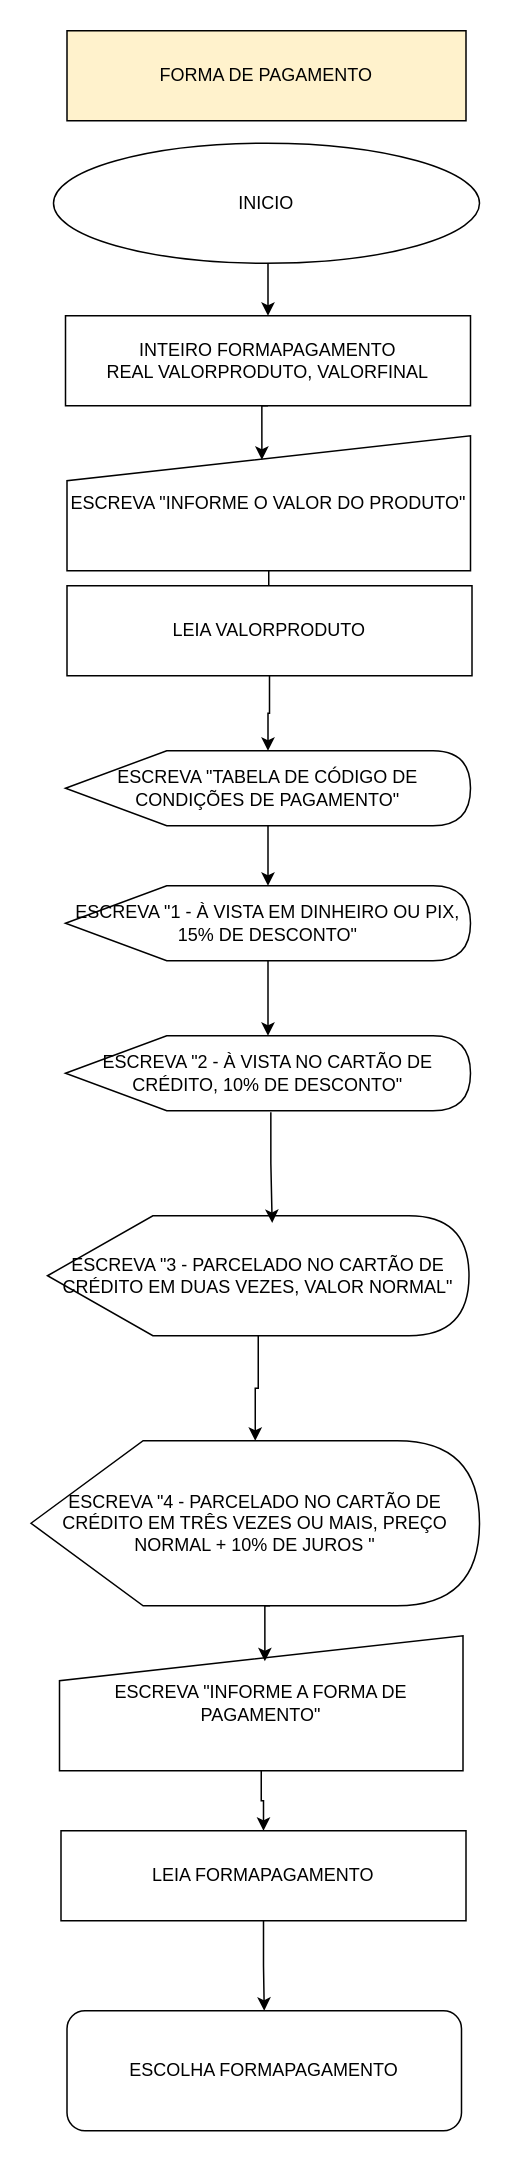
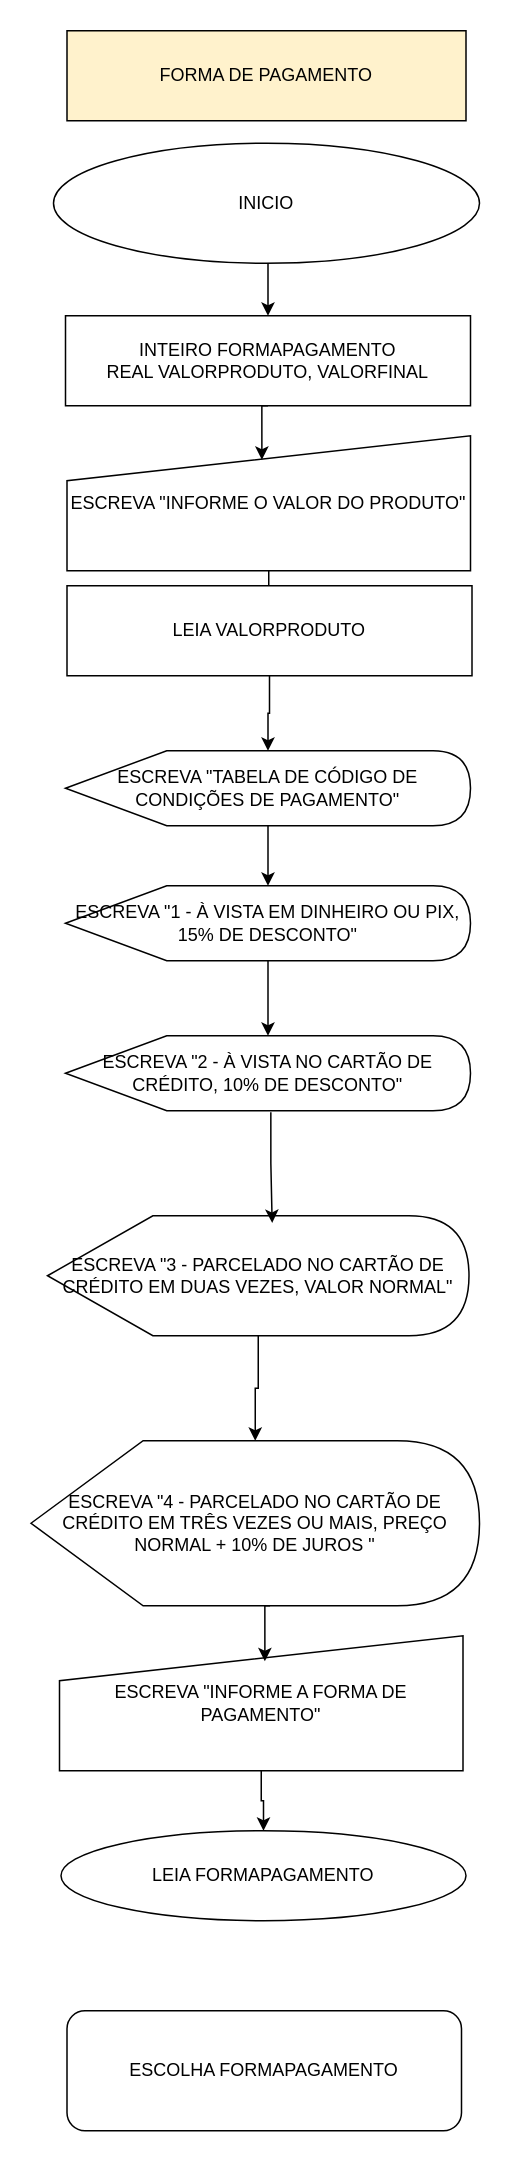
  <mxCell id="0" />
  <mxCell id="1" parent="0" />
  <mxCell id="2" value="FORMA DE PAGAMENTO" style="rounded=0;whiteSpace=wrap;html=1;fillColor=#fff2cc;" vertex="1" parent="1"><mxGeometry x="44" width="266" height="60" as="geometry" y="20" /></mxCell>
  <mxCell id="3" style="edgeStyle=orthogonalEdgeStyle;rounded=0;orthogonalLoop=1;jettySize=auto;html=1;exitX=0.5;exitY=1;exitDx=0;exitDy=0;entryX=0.5;entryY=0;entryDx=0;entryDy=0;" edge="1" parent="1" source="4" target="5"><mxGeometry relative="1" as="geometry" /></mxCell>
  <mxCell id="4" value="INICIO" style="ellipse;whiteSpace=wrap;html=1;" vertex="1" parent="1"><mxGeometry x="35" y="95" width="284" height="80" as="geometry" /></mxCell>
  <mxCell id="5" value="INTEIRO FORMAPAGAMENTO&lt;div&gt;REAL VALORPRODUTO, VALORFINAL&lt;/div&gt;" style="rounded=0;whiteSpace=wrap;html=1;" vertex="1" parent="1"><mxGeometry x="43" y="210" width="270" height="60" as="geometry" /></mxCell>
  <mxCell id="6" value="" style="edgeStyle=orthogonalEdgeStyle;rounded=0;orthogonalLoop=1;jettySize=auto;html=1;" edge="1" parent="1" source="7" target="9"><mxGeometry relative="1" as="geometry" /></mxCell>
  <mxCell id="7" value="ESCREVA &quot;INFORME O VALOR DO PRODUTO&quot;" style="shape=manualInput;whiteSpace=wrap;html=1;" vertex="1" parent="1"><mxGeometry x="44" y="290" width="269" height="90" as="geometry" /></mxCell>
  <mxCell id="8" value="" style="edgeStyle=orthogonalEdgeStyle;rounded=0;orthogonalLoop=1;jettySize=auto;html=1;" edge="1" parent="1" source="9" target="12"><mxGeometry relative="1" as="geometry" /></mxCell>
  <mxCell id="9" value="LEIA VALORPRODUTO" style="rounded=0;whiteSpace=wrap;html=1;" vertex="1" parent="1"><mxGeometry x="44" y="390" width="270" height="60" as="geometry" /></mxCell>
  <mxCell id="10" style="edgeStyle=orthogonalEdgeStyle;rounded=0;orthogonalLoop=1;jettySize=auto;html=1;exitX=0.5;exitY=1;exitDx=0;exitDy=0;entryX=0.483;entryY=0.178;entryDx=0;entryDy=0;entryPerimeter=0;" edge="1" parent="1" source="5" target="7"><mxGeometry relative="1" as="geometry" /></mxCell>
  <mxCell id="11" value="" style="edgeStyle=orthogonalEdgeStyle;rounded=0;orthogonalLoop=1;jettySize=auto;html=1;" edge="1" parent="1" source="12" target="14"><mxGeometry relative="1" as="geometry" /></mxCell>
  <mxCell id="12" value="ESCREVA &quot;TABELA DE CÓDIGO DE CONDIÇÕES DE PAGAMENTO&quot;" style="shape=display;whiteSpace=wrap;html=1;" vertex="1" parent="1"><mxGeometry x="43" y="500" width="270" height="50" as="geometry" /></mxCell>
  <mxCell id="13" value="" style="edgeStyle=orthogonalEdgeStyle;rounded=0;orthogonalLoop=1;jettySize=auto;html=1;" edge="1" parent="1" source="14" target="15"><mxGeometry relative="1" as="geometry" /></mxCell>
  <mxCell id="14" value="ESCREVA &quot;1 - À VISTA EM DINHEIRO OU PIX, 15% DE DESCONTO&quot;" style="shape=display;whiteSpace=wrap;html=1;" vertex="1" parent="1"><mxGeometry x="43" y="590" width="270" height="50" as="geometry" /></mxCell>
  <mxCell id="15" value="ESCREVA &quot;2 - À VISTA NO CARTÃO DE CRÉDITO, 10% DE DESCONTO&quot;" style="shape=display;whiteSpace=wrap;html=1;" vertex="1" parent="1"><mxGeometry x="43" y="690" width="270" height="50" as="geometry" /></mxCell>
  <mxCell id="16" value="" style="edgeStyle=orthogonalEdgeStyle;rounded=0;orthogonalLoop=1;jettySize=auto;html=1;" edge="1" parent="1" source="17" target="18"><mxGeometry relative="1" as="geometry" /></mxCell>
  <mxCell id="17" value="ESCREVA &quot;3 - PARCELADO NO CARTÃO DE CRÉDITO EM DUAS VEZES, VALOR NORMAL&quot;" style="shape=display;whiteSpace=wrap;html=1;" vertex="1" parent="1"><mxGeometry x="31" y="810" width="281" height="80" as="geometry" /></mxCell>
  <mxCell id="18" value="ESCREVA &quot;4 - PARCELADO NO CARTÃO DE CRÉDITO EM TRÊS VEZES OU MAIS, PREÇO NORMAL + 10% DE JUROS &quot;" style="shape=display;whiteSpace=wrap;html=1;" vertex="1" parent="1"><mxGeometry x="20" y="960" width="299" height="110" as="geometry" /></mxCell>
  <mxCell id="19" style="edgeStyle=orthogonalEdgeStyle;rounded=0;orthogonalLoop=1;jettySize=auto;html=1;exitX=0.5;exitY=1;exitDx=0;exitDy=0;entryX=0.5;entryY=0;entryDx=0;entryDy=0;" edge="1" parent="1" source="20" target="22"><mxGeometry relative="1" as="geometry" /></mxCell>
  <mxCell id="20" value="ESCREVA &quot;INFORME A FORMA DE PAGAMENTO&quot;" style="shape=manualInput;whiteSpace=wrap;html=1;" vertex="1" parent="1"><mxGeometry x="39" y="1090" width="269" height="90" as="geometry" /></mxCell>
- <mxCell id="21" value="" style="edgeStyle=orthogonalEdgeStyle;rounded=0;orthogonalLoop=1;jettySize=auto;html=1;" edge="1" parent="1" source="22" target="23"><mxGeometry relative="1" as="geometry" /></mxCell>
- <mxCell id="22" value="LEIA FORMAPAGAMENTO" style="rounded=0;whiteSpace=wrap;html=1;" vertex="1" parent="1"><mxGeometry x="40" y="1220" width="270" height="60" as="geometry" /></mxCell>
+ <mxCell id="22" value="LEIA FORMAPAGAMENTO" style="ellipse;whiteSpace=wrap;html=1;" vertex="1" parent="1"><mxGeometry x="40" y="1220" width="270" height="60" as="geometry" /></mxCell>
  <mxCell id="23" value="ESCOLHA FORMAPAGAMENTO" style="whiteSpace=wrap;html=1;rounded=1;" vertex="1" parent="1"><mxGeometry x="44" y="1340" width="263" height="80" as="geometry" /></mxCell>
  <mxCell id="24" style="edgeStyle=orthogonalEdgeStyle;rounded=0;orthogonalLoop=1;jettySize=auto;html=1;exitX=0.507;exitY=1.02;exitDx=0;exitDy=0;exitPerimeter=0;entryX=0.533;entryY=0.06;entryDx=0;entryDy=0;entryPerimeter=0;" edge="1" parent="1" source="15" target="17"><mxGeometry relative="1" as="geometry" /></mxCell>
  <mxCell id="25" style="edgeStyle=orthogonalEdgeStyle;rounded=0;orthogonalLoop=1;jettySize=auto;html=1;exitX=0;exitY=0;exitDx=159.375;exitDy=110;exitPerimeter=0;entryX=0.509;entryY=0.189;entryDx=0;entryDy=0;entryPerimeter=0;" edge="1" parent="1" source="18" target="20"><mxGeometry relative="1" as="geometry" /></mxCell>
